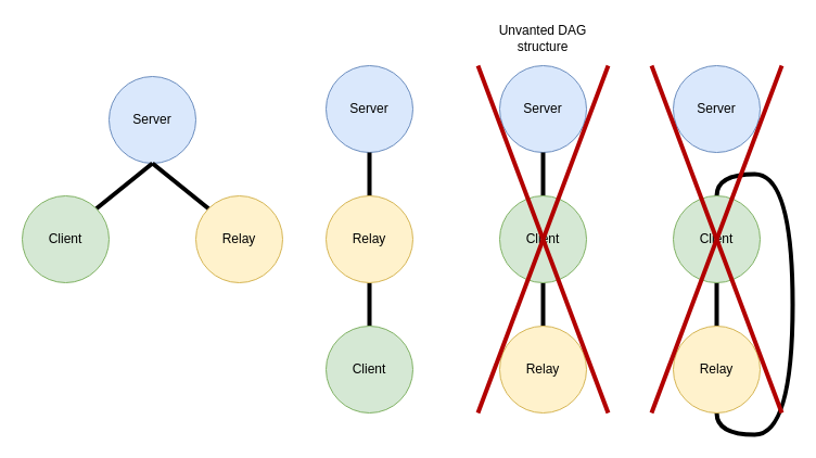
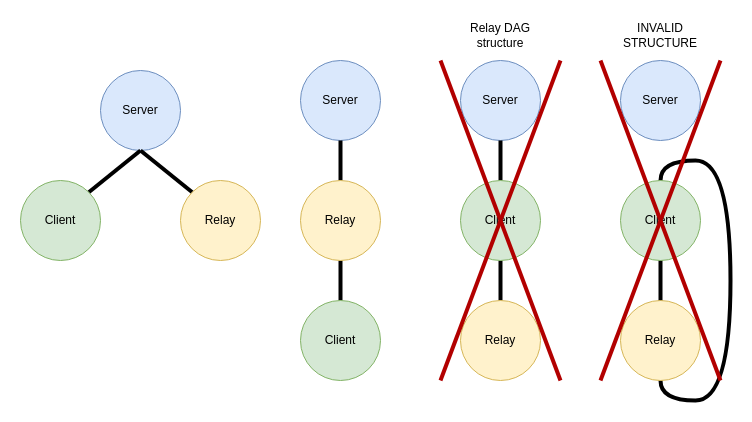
  <mxCell id="0" />
  <mxCell id="1" parent="0" />
  <mxCell id="2" value="Server" style="ellipse;whiteSpace=wrap;html=1;aspect=fixed;fillColor=#dae8fc;strokeColor=#6c8ebf;" vertex="1" parent="1"><mxGeometry x="100" y="70" width="80" height="80" as="geometry" /></mxCell>
  <mxCell id="3" style="rounded=0;orthogonalLoop=1;jettySize=auto;html=1;strokeWidth=4;endArrow=none;endFill=0;exitX=1;exitY=0;exitDx=0;exitDy=0;entryX=0.5;entryY=1;entryDx=0;entryDy=0;" edge="1" parent="1" source="4" target="2"><mxGeometry relative="1" as="geometry"><mxPoint x="130" y="160" as="targetPoint" /></mxGeometry></mxCell>
  <mxCell id="4" value="&lt;div&gt;Client&lt;/div&gt;" style="ellipse;whiteSpace=wrap;html=1;aspect=fixed;fillColor=#d5e8d4;strokeColor=#82b366;" vertex="1" parent="1"><mxGeometry x="20" y="180" width="80" height="80" as="geometry" /></mxCell>
  <mxCell id="5" style="rounded=0;orthogonalLoop=1;jettySize=auto;html=1;exitX=0;exitY=0;exitDx=0;exitDy=0;entryX=0.5;entryY=1;entryDx=0;entryDy=0;strokeWidth=4;endArrow=none;endFill=0;" edge="1" parent="1" source="6" target="2"><mxGeometry relative="1" as="geometry" /></mxCell>
  <mxCell id="6" value="Relay" style="ellipse;whiteSpace=wrap;html=1;aspect=fixed;fillColor=#fff2cc;strokeColor=#d6b656;" vertex="1" parent="1"><mxGeometry x="180" y="180" width="80" height="80" as="geometry" /></mxCell>
  <mxCell id="7" value="Server" style="ellipse;whiteSpace=wrap;html=1;aspect=fixed;fillColor=#dae8fc;strokeColor=#6c8ebf;" vertex="1" parent="1"><mxGeometry x="300" y="60" width="80" height="80" as="geometry" /></mxCell>
  <mxCell id="8" style="rounded=0;orthogonalLoop=1;jettySize=auto;html=1;strokeWidth=4;endArrow=none;endFill=0;exitX=0.5;exitY=0;exitDx=0;exitDy=0;entryX=0.5;entryY=1;entryDx=0;entryDy=0;" edge="1" parent="1" source="11" target="7"><mxGeometry relative="1" as="geometry"><mxPoint x="320" y="200" as="targetPoint" /></mxGeometry></mxCell>
  <mxCell id="9" style="rounded=0;orthogonalLoop=1;jettySize=auto;html=1;entryX=0.5;entryY=1;entryDx=0;entryDy=0;strokeWidth=4;endArrow=none;endFill=0;" edge="1" parent="1" source="10" target="11"><mxGeometry relative="1" as="geometry" /></mxCell>
  <mxCell id="10" value="&lt;div&gt;Client&lt;/div&gt;" style="ellipse;whiteSpace=wrap;html=1;aspect=fixed;fillColor=#d5e8d4;strokeColor=#82b366;" vertex="1" parent="1"><mxGeometry x="300" y="300" width="80" height="80" as="geometry" /></mxCell>
  <mxCell id="11" value="Relay" style="ellipse;whiteSpace=wrap;html=1;aspect=fixed;fillColor=#fff2cc;strokeColor=#d6b656;" vertex="1" parent="1"><mxGeometry x="300" y="180" width="80" height="80" as="geometry" /></mxCell>
  <mxCell id="12" value="Server" style="ellipse;whiteSpace=wrap;html=1;aspect=fixed;fillColor=#dae8fc;strokeColor=#6c8ebf;" vertex="1" parent="1"><mxGeometry x="460" y="60" width="80" height="80" as="geometry" /></mxCell>
  <mxCell id="13" style="rounded=0;orthogonalLoop=1;jettySize=auto;html=1;strokeWidth=4;endArrow=none;endFill=0;exitX=0.5;exitY=0;exitDx=0;exitDy=0;entryX=0.5;entryY=1;entryDx=0;entryDy=0;" edge="1" parent="1" source="15" target="12"><mxGeometry relative="1" as="geometry"><mxPoint x="480" y="200" as="targetPoint" /></mxGeometry></mxCell>
  <mxCell id="14" style="rounded=0;orthogonalLoop=1;jettySize=auto;html=1;strokeWidth=4;endArrow=none;endFill=0;entryX=0.5;entryY=0;entryDx=0;entryDy=0;exitX=0.5;exitY=1;exitDx=0;exitDy=0;" edge="1" parent="1" source="15" target="16"><mxGeometry relative="1" as="geometry"><mxPoint x="510" y="300" as="targetPoint" /></mxGeometry></mxCell>
  <mxCell id="15" value="&lt;div&gt;Client&lt;/div&gt;" style="ellipse;whiteSpace=wrap;html=1;aspect=fixed;fillColor=#d5e8d4;strokeColor=#82b366;" vertex="1" parent="1"><mxGeometry x="460" y="180" width="80" height="80" as="geometry" /></mxCell>
  <mxCell id="16" value="Relay" style="ellipse;whiteSpace=wrap;html=1;aspect=fixed;fillColor=#fff2cc;strokeColor=#d6b656;" vertex="1" parent="1"><mxGeometry x="460" y="300" width="80" height="80" as="geometry" /></mxCell>
  <mxCell id="17" value="" style="endArrow=none;html=1;rounded=0;fillColor=#e51400;strokeColor=#B20000;strokeWidth=4;" edge="1" parent="1"><mxGeometry width="50" height="50" relative="1" as="geometry"><mxPoint x="440" y="380" as="sourcePoint" /><mxPoint x="560" y="60" as="targetPoint" /></mxGeometry></mxCell>
  <mxCell id="18" value="" style="endArrow=none;html=1;rounded=0;fillColor=#e51400;strokeColor=#B20000;strokeWidth=4;" edge="1" parent="1"><mxGeometry width="50" height="50" relative="1" as="geometry"><mxPoint x="560" y="380" as="sourcePoint" /><mxPoint x="440" y="60" as="targetPoint" /></mxGeometry></mxCell>
- <mxCell id="19" value="Unvanted DAG structure" style="text;html=1;strokeColor=none;fillColor=none;align=center;verticalAlign=middle;whiteSpace=wrap;rounded=0;" vertex="1" parent="1"><mxGeometry x="455" y="20" width="90" height="30" as="geometry" /></mxCell>
+ <mxCell id="19" value="Relay DAG structure" style="text;html=1;strokeColor=none;fillColor=none;align=center;verticalAlign=middle;whiteSpace=wrap;rounded=0;" vertex="1" parent="1"><mxGeometry x="455" y="20" width="90" height="30" as="geometry" /></mxCell>
  <mxCell id="20" value="Server" style="ellipse;whiteSpace=wrap;html=1;aspect=fixed;fillColor=#dae8fc;strokeColor=#6c8ebf;" vertex="1" parent="1"><mxGeometry x="620" y="60" width="80" height="80" as="geometry" /></mxCell>
  <mxCell id="21" style="rounded=0;orthogonalLoop=1;jettySize=auto;html=1;strokeWidth=4;endArrow=none;endFill=0;exitX=0.5;exitY=0;exitDx=0;exitDy=0;entryX=0.5;entryY=1;entryDx=0;entryDy=0;" edge="1" parent="1" source="23" target="24"><mxGeometry relative="1" as="geometry"><mxPoint x="640" y="200" as="targetPoint" /></mxGeometry></mxCell>
  <mxCell id="22" style="rounded=0;orthogonalLoop=1;jettySize=auto;html=1;strokeWidth=4;endArrow=none;endFill=0;entryX=0.5;entryY=1;entryDx=0;entryDy=0;exitX=0.5;exitY=0;exitDx=0;exitDy=0;edgeStyle=orthogonalEdgeStyle;curved=1;" edge="1" parent="1" source="23" target="24"><mxGeometry relative="1" as="geometry"><mxPoint x="670" y="300" as="targetPoint" /><Array as="points"><mxPoint x="660" y="160" /><mxPoint x="730" y="160" /><mxPoint x="730" y="400" /><mxPoint x="660" y="400" /></Array></mxGeometry></mxCell>
  <mxCell id="23" value="&lt;div&gt;Client&lt;/div&gt;" style="ellipse;whiteSpace=wrap;html=1;aspect=fixed;fillColor=#d5e8d4;strokeColor=#82b366;" vertex="1" parent="1"><mxGeometry x="620" y="180" width="80" height="80" as="geometry" /></mxCell>
  <mxCell id="24" value="Relay" style="ellipse;whiteSpace=wrap;html=1;aspect=fixed;fillColor=#fff2cc;strokeColor=#d6b656;" vertex="1" parent="1"><mxGeometry x="620" y="300" width="80" height="80" as="geometry" /></mxCell>
  <mxCell id="25" value="" style="endArrow=none;html=1;rounded=0;fillColor=#e51400;strokeColor=#B20000;strokeWidth=4;" edge="1" parent="1"><mxGeometry width="50" height="50" relative="1" as="geometry"><mxPoint x="600" y="380" as="sourcePoint" /><mxPoint x="720" y="60" as="targetPoint" /></mxGeometry></mxCell>
+ <mxCell id="26" value="INVALID STRUCTURE" style="text;html=1;strokeColor=none;fillColor=none;align=center;verticalAlign=middle;whiteSpace=wrap;rounded=0;" vertex="1" parent="1"><mxGeometry x="615" y="20" width="90" height="30" as="geometry" /></mxCell>
  <mxCell id="27" value="" style="endArrow=none;html=1;rounded=0;fillColor=#e51400;strokeColor=#B20000;strokeWidth=4;" edge="1" parent="1"><mxGeometry width="50" height="50" relative="1" as="geometry"><mxPoint x="720" y="380" as="sourcePoint" /><mxPoint x="600" y="60" as="targetPoint" /></mxGeometry></mxCell>
